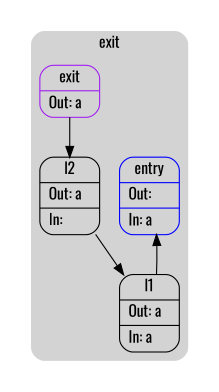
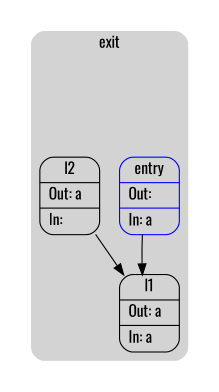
  digraph {
    compound=true
    fontname=Oswald
    node [color=black fontname=Oswald shape=Mrecord]
    edge [fontname=Oswald]
    n1 [color=blue label="{entry|Out: \l|In: a\l}"]
    n2 [label="{l1|Out: a\l|In: a\l}"]
    n3 [label="{l2|Out: a\l|In: \l}"]
-   n4 [color=purple label="{exit|Out: a\l}"]
    subgraph cluster_1 {
      peripheries=0
      subgraph cluster_2 {
        peripheries=0
        subgraph cluster_3 {
          bgcolor=lightgray
          color=darkgray
          label=exit
          peripheries=0
          style=rounded
          n1
          n2
          n3
-         n4
        }
      }
    }
-   n2 -> n1
+   n1 -> n2
    n3 -> n2
-   n4 -> n3 [color=black]
  }
